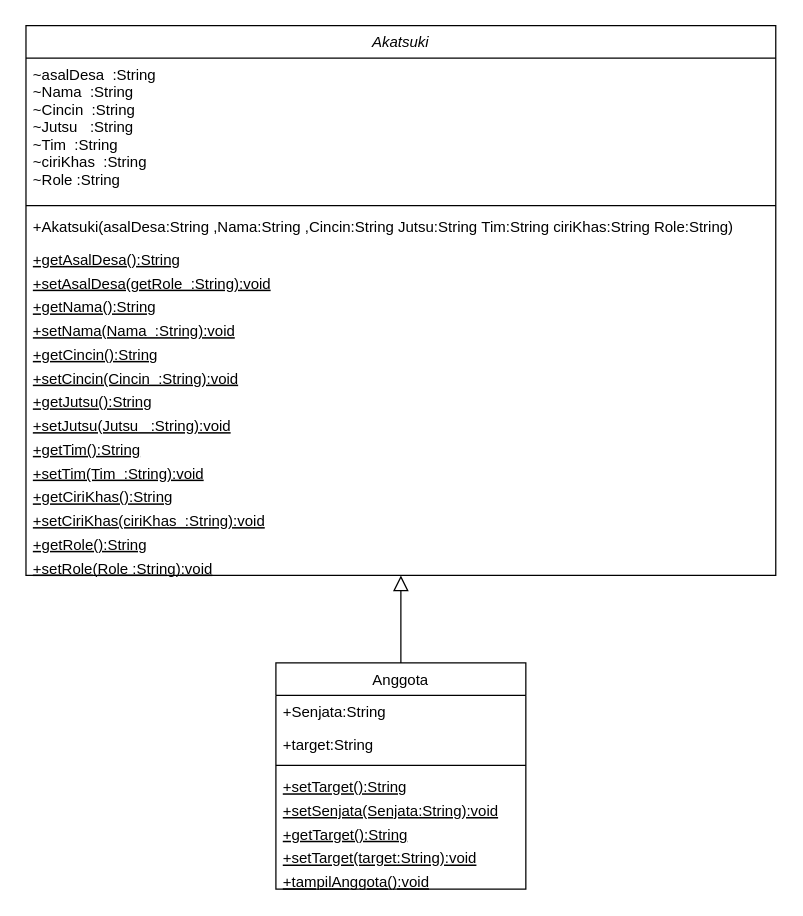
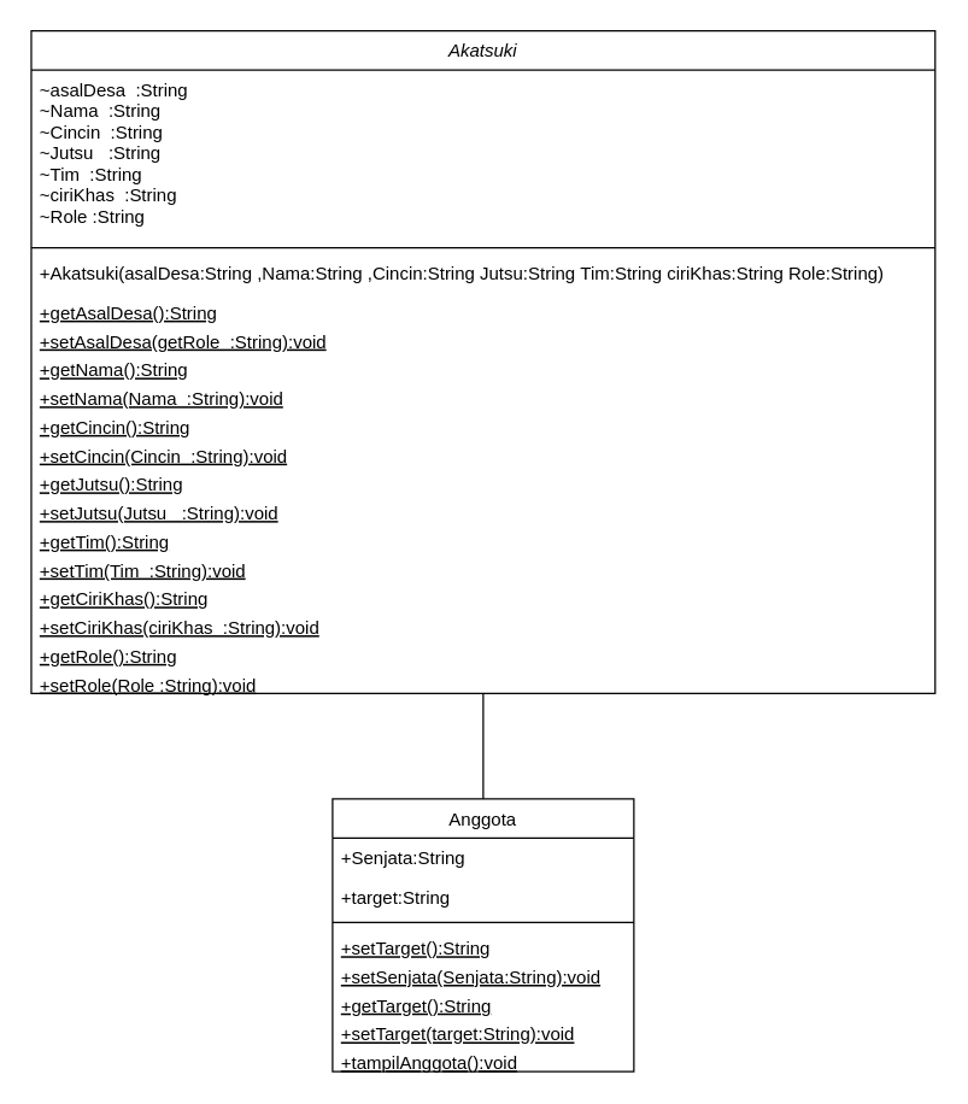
  <mxCell id="0" />
  <mxCell id="1" parent="0" />
  <mxCell id="2" value="Akatsuki" style="swimlane;fontStyle=2;align=center;verticalAlign=top;childLayout=stackLayout;horizontal=1;startSize=26;horizontalStack=0;resizeParent=1;resizeLast=0;collapsible=1;marginBottom=0;rounded=0;shadow=0;strokeWidth=1;" vertex="1" parent="1"><mxGeometry x="20" y="20" width="600" height="440" as="geometry"><mxRectangle x="230" y="140" width="160" height="26" as="alternateBounds" /></mxGeometry></mxCell>
  <mxCell id="3" value="~asalDesa  :String &#10;~Nama  :String &#10;~Cincin  :String &#10;~Jutsu   :String &#10;~Tim  :String &#10;~ciriKhas  :String &#10;~Role :String &#10;" style="text;align=left;verticalAlign=top;spacingLeft=4;spacingRight=4;overflow=hidden;rotatable=0;points=[[0,0.5],[1,0.5]];portConstraint=eastwest;" vertex="1" parent="2"><mxGeometry y="26" width="600" height="114" as="geometry" /></mxCell>
  <mxCell id="4" value="" style="line;html=1;strokeWidth=1;align=left;verticalAlign=middle;spacingTop=-1;spacingLeft=3;spacingRight=3;rotatable=0;labelPosition=right;points=[];portConstraint=eastwest;" vertex="1" parent="2"><mxGeometry y="140" width="600" height="8" as="geometry" /></mxCell>
  <mxCell id="5" value="+Akatsuki(asalDesa:String ,Nama:String ,Cincin:String Jutsu:String Tim:String ciriKhas:String Role:String) &#10;" style="text;align=left;verticalAlign=top;spacingLeft=4;spacingRight=4;overflow=hidden;rotatable=0;points=[[0,0.5],[1,0.5]];portConstraint=eastwest;" vertex="1" parent="2"><mxGeometry y="148" width="600" height="26" as="geometry" /></mxCell>
  <mxCell id="6" value="+getAsalDesa():String" style="text;align=left;verticalAlign=top;spacingLeft=4;spacingRight=4;overflow=hidden;rotatable=0;points=[[0,0.5],[1,0.5]];portConstraint=eastwest;fontStyle=4" vertex="1" parent="2"><mxGeometry y="174" width="600" height="19" as="geometry" /></mxCell>
  <mxCell id="7" value="+setAsalDesa(getRole  :String):void" style="text;align=left;verticalAlign=top;spacingLeft=4;spacingRight=4;overflow=hidden;rotatable=0;points=[[0,0.5],[1,0.5]];portConstraint=eastwest;fontStyle=4" vertex="1" parent="2"><mxGeometry y="193" width="600" height="19" as="geometry" /></mxCell>
  <mxCell id="8" value="+getNama():String" style="text;align=left;verticalAlign=top;spacingLeft=4;spacingRight=4;overflow=hidden;rotatable=0;points=[[0,0.5],[1,0.5]];portConstraint=eastwest;fontStyle=4" vertex="1" parent="2"><mxGeometry y="212" width="600" height="19" as="geometry" /></mxCell>
  <mxCell id="9" value="+setNama(Nama  :String):void" style="text;align=left;verticalAlign=top;spacingLeft=4;spacingRight=4;overflow=hidden;rotatable=0;points=[[0,0.5],[1,0.5]];portConstraint=eastwest;fontStyle=4" vertex="1" parent="2"><mxGeometry y="231" width="600" height="19" as="geometry" /></mxCell>
  <mxCell id="10" value="+getCincin():String" style="text;align=left;verticalAlign=top;spacingLeft=4;spacingRight=4;overflow=hidden;rotatable=0;points=[[0,0.5],[1,0.5]];portConstraint=eastwest;fontStyle=4" vertex="1" parent="2"><mxGeometry y="250" width="600" height="19" as="geometry" /></mxCell>
  <mxCell id="11" value="+setCincin(Cincin  :String):void" style="text;align=left;verticalAlign=top;spacingLeft=4;spacingRight=4;overflow=hidden;rotatable=0;points=[[0,0.5],[1,0.5]];portConstraint=eastwest;fontStyle=4" vertex="1" parent="2"><mxGeometry y="269" width="600" height="19" as="geometry" /></mxCell>
  <mxCell id="12" value="+getJutsu():String" style="text;align=left;verticalAlign=top;spacingLeft=4;spacingRight=4;overflow=hidden;rotatable=0;points=[[0,0.5],[1,0.5]];portConstraint=eastwest;fontStyle=4" vertex="1" parent="2"><mxGeometry y="288" width="600" height="19" as="geometry" /></mxCell>
  <mxCell id="13" value="+setJutsu(Jutsu   :String):void" style="text;align=left;verticalAlign=top;spacingLeft=4;spacingRight=4;overflow=hidden;rotatable=0;points=[[0,0.5],[1,0.5]];portConstraint=eastwest;fontStyle=4" vertex="1" parent="2"><mxGeometry y="307" width="600" height="19" as="geometry" /></mxCell>
  <mxCell id="14" value="+getTim():String" style="text;align=left;verticalAlign=top;spacingLeft=4;spacingRight=4;overflow=hidden;rotatable=0;points=[[0,0.5],[1,0.5]];portConstraint=eastwest;fontStyle=4" vertex="1" parent="2"><mxGeometry y="326" width="600" height="19" as="geometry" /></mxCell>
  <mxCell id="15" value="+setTim(Tim  :String):void" style="text;align=left;verticalAlign=top;spacingLeft=4;spacingRight=4;overflow=hidden;rotatable=0;points=[[0,0.5],[1,0.5]];portConstraint=eastwest;fontStyle=4" vertex="1" parent="2"><mxGeometry y="345" width="600" height="19" as="geometry" /></mxCell>
  <mxCell id="16" value="+getCiriKhas():String" style="text;align=left;verticalAlign=top;spacingLeft=4;spacingRight=4;overflow=hidden;rotatable=0;points=[[0,0.5],[1,0.5]];portConstraint=eastwest;fontStyle=4" vertex="1" parent="2"><mxGeometry y="364" width="600" height="19" as="geometry" /></mxCell>
  <mxCell id="17" value="+setCiriKhas(ciriKhas  :String):void" style="text;align=left;verticalAlign=top;spacingLeft=4;spacingRight=4;overflow=hidden;rotatable=0;points=[[0,0.5],[1,0.5]];portConstraint=eastwest;fontStyle=4" vertex="1" parent="2"><mxGeometry y="383" width="600" height="19" as="geometry" /></mxCell>
  <mxCell id="18" value="+getRole():String" style="text;align=left;verticalAlign=top;spacingLeft=4;spacingRight=4;overflow=hidden;rotatable=0;points=[[0,0.5],[1,0.5]];portConstraint=eastwest;fontStyle=4" vertex="1" parent="2"><mxGeometry y="402" width="600" height="19" as="geometry" /></mxCell>
  <mxCell id="19" value="+setRole(Role :String):void" style="text;align=left;verticalAlign=top;spacingLeft=4;spacingRight=4;overflow=hidden;rotatable=0;points=[[0,0.5],[1,0.5]];portConstraint=eastwest;fontStyle=4" vertex="1" parent="2"><mxGeometry y="421" width="600" height="19" as="geometry" /></mxCell>
  <mxCell id="20" value="Anggota" style="swimlane;fontStyle=0;align=center;verticalAlign=top;childLayout=stackLayout;horizontal=1;startSize=26;horizontalStack=0;resizeParent=1;resizeLast=0;collapsible=1;marginBottom=0;rounded=0;shadow=0;strokeWidth=1;" vertex="1" parent="1"><mxGeometry x="220" y="530" width="200" height="181" as="geometry"><mxRectangle x="130" y="380" width="160" height="26" as="alternateBounds" /></mxGeometry></mxCell>
  <mxCell id="21" value="+Senjata:String" style="text;align=left;verticalAlign=top;spacingLeft=4;spacingRight=4;overflow=hidden;rotatable=0;points=[[0,0.5],[1,0.5]];portConstraint=eastwest;" vertex="1" parent="20"><mxGeometry y="26" width="200" height="26" as="geometry" /></mxCell>
  <mxCell id="22" value="+target:String" style="text;align=left;verticalAlign=top;spacingLeft=4;spacingRight=4;overflow=hidden;rotatable=0;points=[[0,0.5],[1,0.5]];portConstraint=eastwest;" vertex="1" parent="20"><mxGeometry y="52" width="200" height="26" as="geometry" /></mxCell>
  <mxCell id="23" value="" style="line;html=1;strokeWidth=1;align=left;verticalAlign=middle;spacingTop=-1;spacingLeft=3;spacingRight=3;rotatable=0;labelPosition=right;points=[];portConstraint=eastwest;" vertex="1" parent="20"><mxGeometry y="78" width="200" height="8" as="geometry" /></mxCell>
  <mxCell id="24" value="+setTarget():String" style="text;align=left;verticalAlign=top;spacingLeft=4;spacingRight=4;overflow=hidden;rotatable=0;points=[[0,0.5],[1,0.5]];portConstraint=eastwest;fontStyle=4" vertex="1" parent="20"><mxGeometry y="86" width="200" height="19" as="geometry" /></mxCell>
  <mxCell id="25" value="+setSenjata(Senjata:String):void" style="text;align=left;verticalAlign=top;spacingLeft=4;spacingRight=4;overflow=hidden;rotatable=0;points=[[0,0.5],[1,0.5]];portConstraint=eastwest;fontStyle=4" vertex="1" parent="20"><mxGeometry y="105" width="200" height="19" as="geometry" /></mxCell>
  <mxCell id="26" value="+getTarget():String" style="text;align=left;verticalAlign=top;spacingLeft=4;spacingRight=4;overflow=hidden;rotatable=0;points=[[0,0.5],[1,0.5]];portConstraint=eastwest;fontStyle=4" vertex="1" parent="20"><mxGeometry y="124" width="200" height="19" as="geometry" /></mxCell>
  <mxCell id="27" value="+setTarget(target:String):void" style="text;align=left;verticalAlign=top;spacingLeft=4;spacingRight=4;overflow=hidden;rotatable=0;points=[[0,0.5],[1,0.5]];portConstraint=eastwest;fontStyle=4" vertex="1" parent="20"><mxGeometry y="143" width="200" height="19" as="geometry" /></mxCell>
  <mxCell id="28" value="+tampilAnggota():void" style="text;align=left;verticalAlign=top;spacingLeft=4;spacingRight=4;overflow=hidden;rotatable=0;points=[[0,0.5],[1,0.5]];portConstraint=eastwest;fontStyle=4" vertex="1" parent="20"><mxGeometry y="162" width="200" height="19" as="geometry" /></mxCell>
- <mxCell id="29" value="" style="endArrow=block;endSize=10;endFill=0;shadow=0;strokeWidth=1;rounded=0;edgeStyle=elbowEdgeStyle;elbow=vertical;" edge="1" parent="1" source="20" target="2"><mxGeometry width="160" relative="1" as="geometry"><mxPoint x="30" y="43" as="sourcePoint" /><mxPoint x="30" y="43" as="targetPoint" /></mxGeometry></mxCell>
+ <mxCell id="29" value="" style="endArrow=none;endSize=10;endFill=0;shadow=0;strokeWidth=1;rounded=0;edgeStyle=elbowEdgeStyle;elbow=vertical;" edge="1" parent="1" source="20" target="2"><mxGeometry width="160" relative="1" as="geometry"><mxPoint x="30" y="43" as="sourcePoint" /><mxPoint x="30" y="43" as="targetPoint" /></mxGeometry></mxCell>
